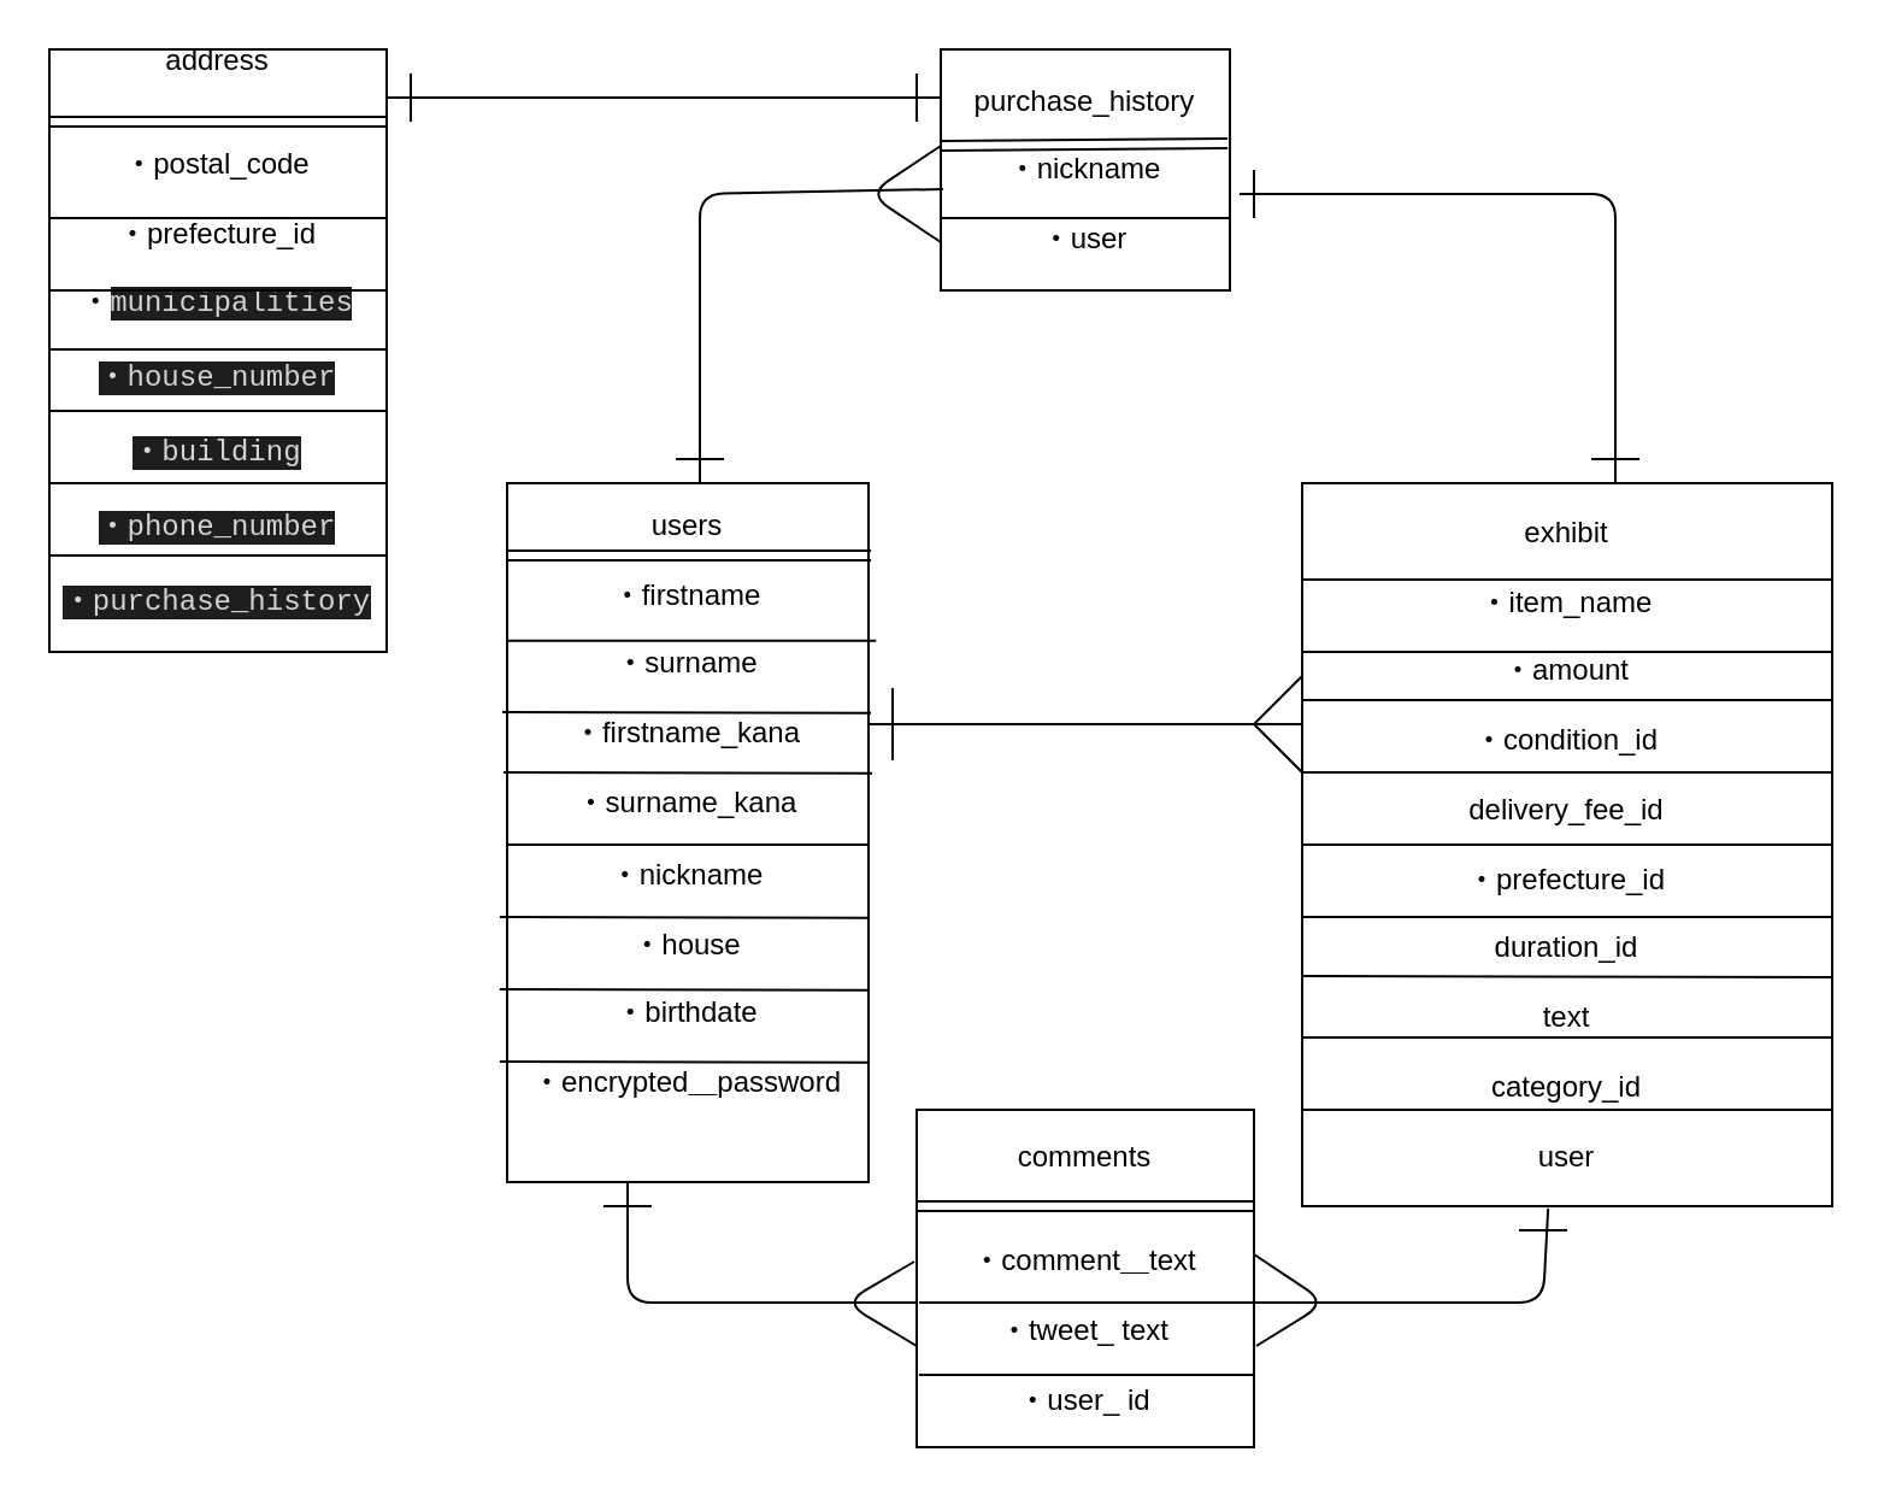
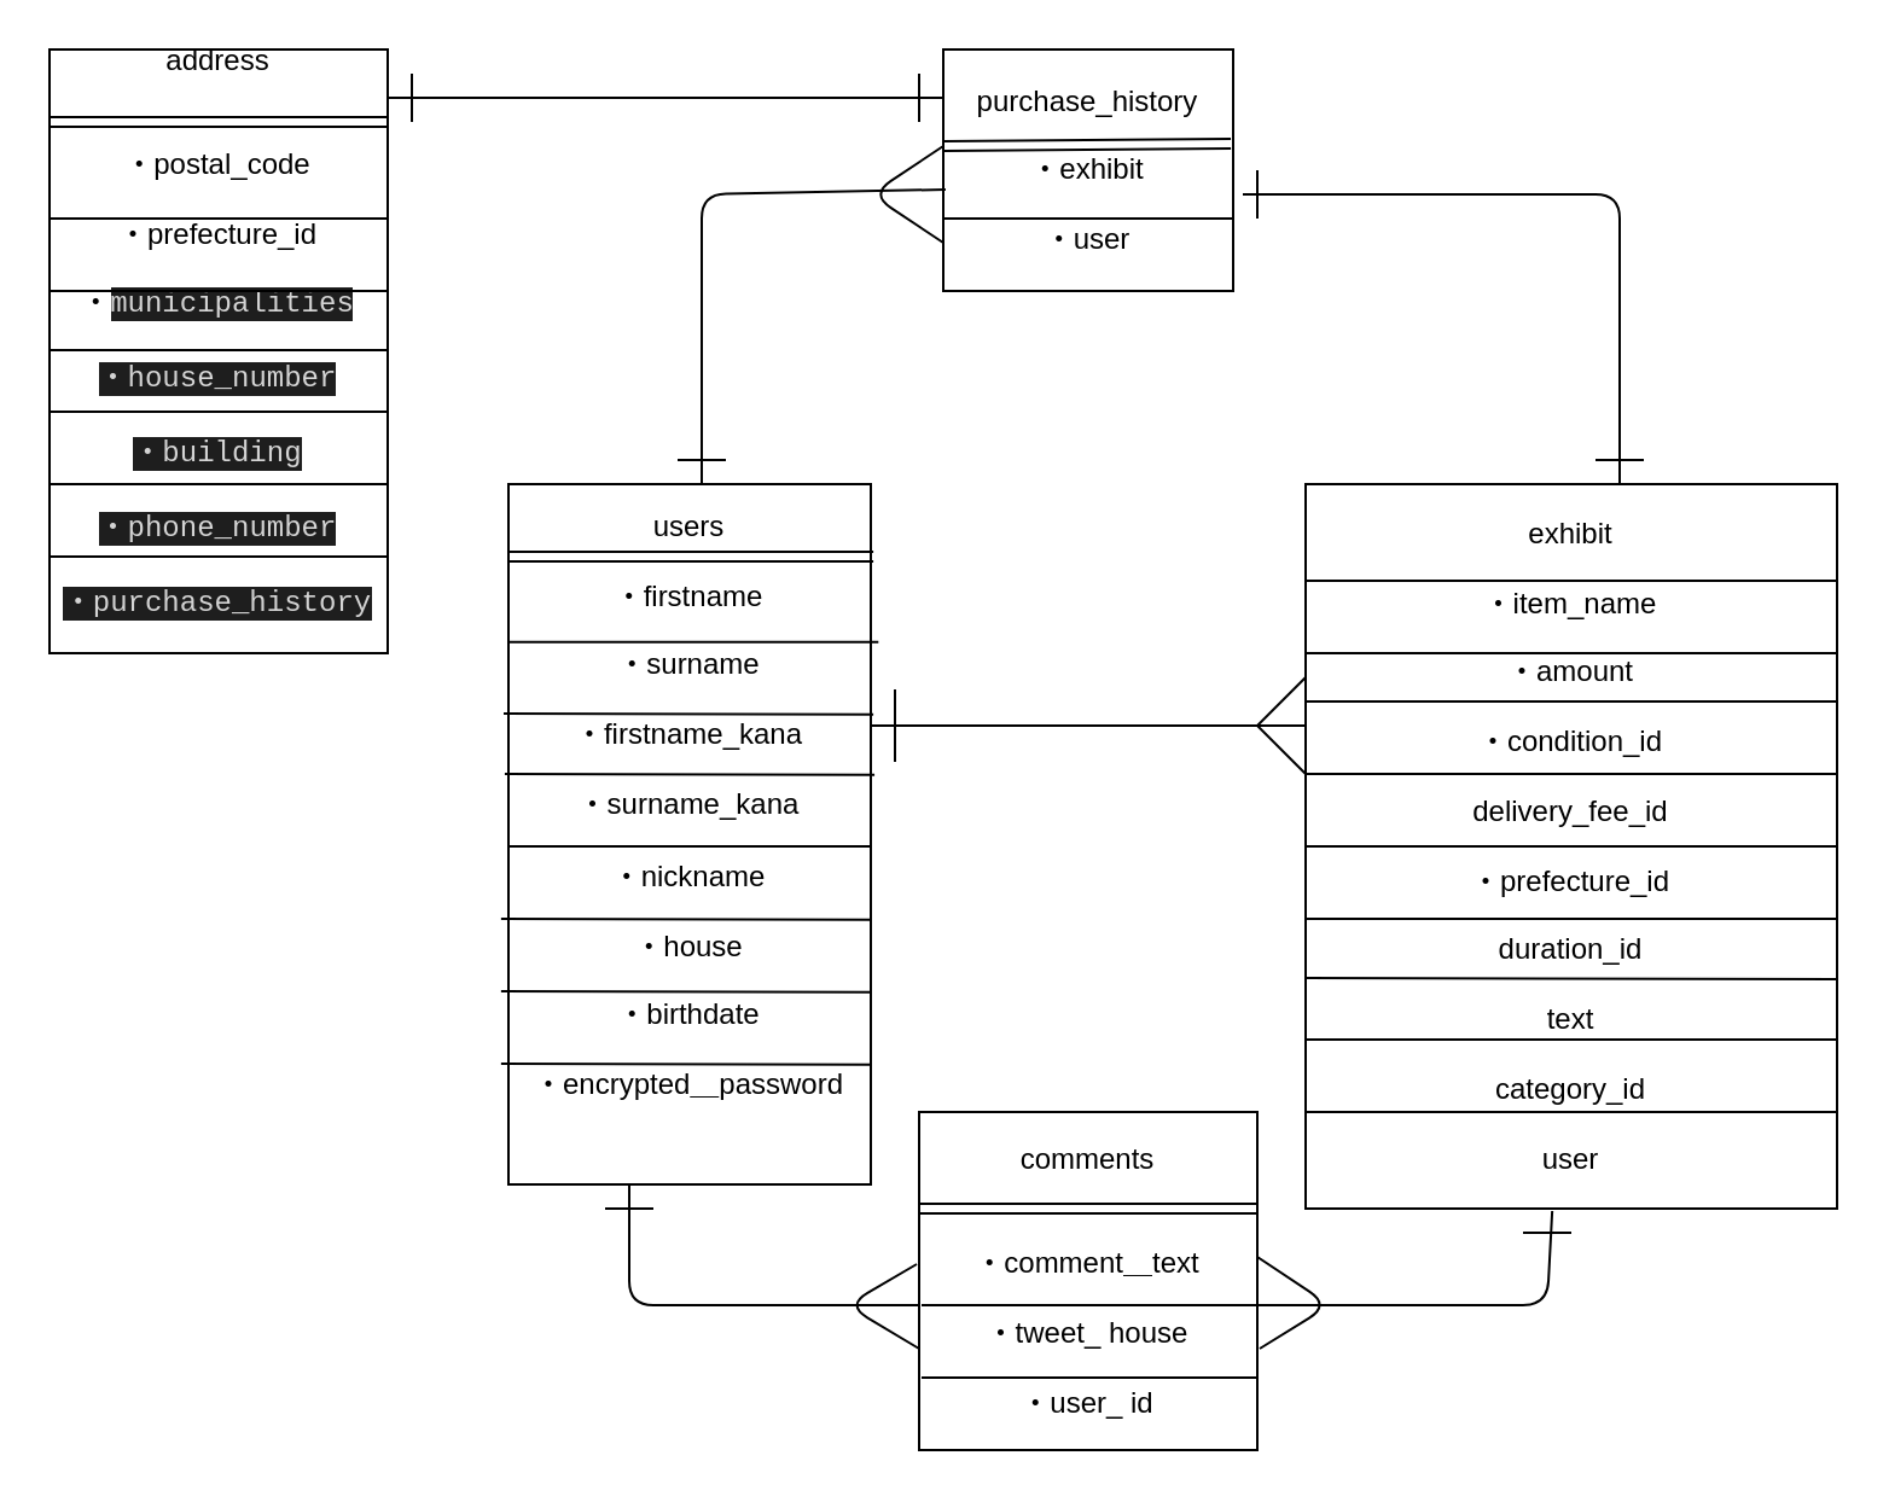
  <mxCell id="0" />
  <mxCell id="1" parent="0" />
  <mxCell id="2" value="" style="rounded=0;whiteSpace=wrap;html=1;" vertex="1" parent="1"><mxGeometry x="540" y="200" width="220" height="40" as="geometry" /></mxCell>
  <mxCell id="3" value="" style="rounded=0;whiteSpace=wrap;html=1;" vertex="1" parent="1"><mxGeometry x="540" y="460" width="220" height="40" as="geometry" /></mxCell>
- <mxCell id="4" value="comments&lt;br&gt;&lt;br&gt;&lt;br&gt;・comment＿text&lt;br&gt;&lt;br&gt;・tweet_ text&lt;br&gt;&lt;br&gt;・user_ id" style="whiteSpace=wrap;html=1;aspect=fixed;" vertex="1" parent="1"><mxGeometry x="380" y="460" width="140" height="140" as="geometry" /></mxCell>
+ <mxCell id="4" value="comments&lt;br&gt;&lt;br&gt;&lt;br&gt;・comment＿text&lt;br&gt;&lt;br&gt;・tweet_ house&lt;br&gt;&lt;br&gt;・user_ id" style="whiteSpace=wrap;html=1;aspect=fixed;" vertex="1" parent="1"><mxGeometry x="380" y="460" width="140" height="140" as="geometry" /></mxCell>
  <mxCell id="5" value="" style="endArrow=none;html=1;rounded=0;" edge="1" parent="1" target="6"><mxGeometry relative="1" as="geometry"><mxPoint x="350" y="300" as="sourcePoint" /><mxPoint x="510" y="300" as="targetPoint" /></mxGeometry></mxCell>
  <mxCell id="6" value="" style="line;strokeWidth=1;rotatable=0;dashed=0;labelPosition=right;align=left;verticalAlign=middle;spacingTop=0;spacingLeft=6;points=[];portConstraint=eastwest;" vertex="1" parent="1"><mxGeometry x="480" y="295" width="60" height="10" as="geometry" /></mxCell>
  <mxCell id="7" value="" style="endArrow=none;html=1;rounded=0;" edge="1" parent="1"><mxGeometry relative="1" as="geometry"><mxPoint x="540" y="320" as="sourcePoint" /><mxPoint x="540" y="280" as="targetPoint" /><Array as="points"><mxPoint x="520" y="300" /></Array></mxGeometry></mxCell>
  <mxCell id="8" value="users&lt;br&gt;&lt;br&gt;・firstname&lt;br&gt;&lt;br&gt;・surname&lt;br&gt;&lt;br&gt;・firstname_kana&lt;br&gt;&lt;br&gt;・surname_kana" style="whiteSpace=wrap;html=1;aspect=fixed;" vertex="1" parent="1"><mxGeometry x="210" y="200" width="150" height="150" as="geometry" /></mxCell>
  <mxCell id="9" value="" style="shape=link;html=1;entryX=1.007;entryY=0.2;entryDx=0;entryDy=0;entryPerimeter=0;" edge="1" parent="1" target="8"><mxGeometry width="100" relative="1" as="geometry"><mxPoint x="210" y="230" as="sourcePoint" /><mxPoint x="350" y="230" as="targetPoint" /></mxGeometry></mxCell>
  <mxCell id="10" value="" style="endArrow=none;html=1;entryX=1.021;entryY=0.436;entryDx=0;entryDy=0;entryPerimeter=0;exitX=0;exitY=0.436;exitDx=0;exitDy=0;exitPerimeter=0;" edge="1" parent="1" source="8" target="8"><mxGeometry width="50" height="50" relative="1" as="geometry"><mxPoint x="210" y="290" as="sourcePoint" /><mxPoint x="340" y="290" as="targetPoint" /></mxGeometry></mxCell>
  <mxCell id="11" value="" style="endArrow=none;html=1;entryX=1.007;entryY=0.636;entryDx=0;entryDy=0;entryPerimeter=0;" edge="1" parent="1" target="8"><mxGeometry width="50" height="50" relative="1" as="geometry"><mxPoint x="208" y="295" as="sourcePoint" /><mxPoint x="340" y="320" as="targetPoint" /></mxGeometry></mxCell>
  <mxCell id="12" value="" style="endArrow=none;html=1;" edge="1" parent="1" target="23"><mxGeometry width="50" height="50" relative="1" as="geometry"><mxPoint x="540" y="270" as="sourcePoint" /><mxPoint x="679" y="270" as="targetPoint" /></mxGeometry></mxCell>
  <mxCell id="13" value="" style="shape=link;html=1;" edge="1" parent="1"><mxGeometry width="100" relative="1" as="geometry"><mxPoint x="380" y="500" as="sourcePoint" /><mxPoint x="520" y="500" as="targetPoint" /></mxGeometry></mxCell>
  <mxCell id="14" value="" style="shape=link;html=1;" edge="1" parent="1"><mxGeometry width="100" relative="1" as="geometry"><mxPoint x="540" y="270" as="sourcePoint" /><mxPoint x="540" y="270" as="targetPoint" /></mxGeometry></mxCell>
  <mxCell id="15" value="" style="endArrow=none;html=1;" edge="1" parent="1" source="23"><mxGeometry width="50" height="50" relative="1" as="geometry"><mxPoint x="540" y="404.5" as="sourcePoint" /><mxPoint x="679" y="404.5" as="targetPoint" /></mxGeometry></mxCell>
  <mxCell id="16" value="" style="endArrow=none;html=1;" edge="1" parent="1"><mxGeometry width="50" height="50" relative="1" as="geometry"><mxPoint x="381" y="540" as="sourcePoint" /><mxPoint x="520" y="540" as="targetPoint" /></mxGeometry></mxCell>
  <mxCell id="17" value="" style="endArrow=none;html=1;" edge="1" parent="1"><mxGeometry width="50" height="50" relative="1" as="geometry"><mxPoint x="381" y="570" as="sourcePoint" /><mxPoint x="520" y="570" as="targetPoint" /></mxGeometry></mxCell>
  <mxCell id="18" value="" style="endArrow=none;html=1;" edge="1" parent="1"><mxGeometry width="50" height="50" relative="1" as="geometry"><mxPoint x="380" y="540" as="sourcePoint" /><mxPoint x="260" y="370" as="targetPoint" /><Array as="points"><mxPoint x="320" y="540" /><mxPoint x="260" y="540" /></Array></mxGeometry></mxCell>
  <mxCell id="19" value="" style="endArrow=none;html=1;entryX=1.007;entryY=0.7;entryDx=0;entryDy=0;entryPerimeter=0;" edge="1" parent="1" target="4"><mxGeometry width="50" height="50" relative="1" as="geometry"><mxPoint x="520" y="520" as="sourcePoint" /><mxPoint x="570" y="490" as="targetPoint" /><Array as="points"><mxPoint x="550" y="540" /></Array></mxGeometry></mxCell>
  <mxCell id="20" value="" style="endArrow=none;html=1;exitX=0;exitY=0.7;exitDx=0;exitDy=0;exitPerimeter=0;entryX=-0.007;entryY=0.45;entryDx=0;entryDy=0;entryPerimeter=0;" edge="1" parent="1" source="4" target="4"><mxGeometry width="50" height="50" relative="1" as="geometry"><mxPoint x="380" y="570" as="sourcePoint" /><mxPoint x="370" y="530" as="targetPoint" /><Array as="points"><mxPoint x="350" y="540" /></Array></mxGeometry></mxCell>
  <mxCell id="21" value="" style="endArrow=none;html=1;" edge="1" parent="1"><mxGeometry width="50" height="50" relative="1" as="geometry"><mxPoint x="360" y="315" as="sourcePoint" /><mxPoint x="360" y="305" as="targetPoint" /><Array as="points"><mxPoint x="360" y="285" /></Array></mxGeometry></mxCell>
  <mxCell id="22" value="・nickname&lt;br&gt;&lt;br&gt;・house&lt;br&gt;&lt;br&gt;・birthdate&lt;br&gt;&lt;br&gt;・encrypted＿password&lt;br&gt;&lt;br&gt;&lt;br&gt;" style="rounded=0;whiteSpace=wrap;html=1;" vertex="1" parent="1"><mxGeometry x="210" y="350" width="150" height="140" as="geometry" /></mxCell>
  <mxCell id="23" value="exhibit&lt;br&gt;&lt;br&gt;・item_name&lt;br&gt;&lt;br&gt;・amount&lt;br&gt;&lt;br&gt;・condition_id&lt;br&gt;&lt;br&gt;delivery_fee_id&lt;br&gt;&lt;br&gt;・prefecture_id&lt;br&gt;&lt;br&gt;duration_id&lt;br&gt;&lt;br&gt;text&lt;br&gt;&lt;br&gt;category_id&lt;br&gt;&lt;br&gt;user" style="whiteSpace=wrap;html=1;aspect=fixed;" vertex="1" parent="1"><mxGeometry x="540" y="240" width="220" height="220" as="geometry" /></mxCell>
  <mxCell id="24" value="" style="endArrow=none;html=1;" edge="1" parent="1" target="23"><mxGeometry width="50" height="50" relative="1" as="geometry"><mxPoint x="540" y="404.5" as="sourcePoint" /><mxPoint x="679" y="404.5" as="targetPoint" /></mxGeometry></mxCell>
  <mxCell id="25" value="" style="endArrow=none;html=1;" edge="1" parent="1"><mxGeometry width="50" height="50" relative="1" as="geometry"><mxPoint x="540" y="270" as="sourcePoint" /><mxPoint x="760" y="270" as="targetPoint" /></mxGeometry></mxCell>
  <mxCell id="26" value="" style="endArrow=none;html=1;" edge="1" parent="1"><mxGeometry width="50" height="50" relative="1" as="geometry"><mxPoint x="540" y="290" as="sourcePoint" /><mxPoint x="760" y="290" as="targetPoint" /></mxGeometry></mxCell>
  <mxCell id="27" value="" style="endArrow=none;html=1;" edge="1" parent="1"><mxGeometry width="50" height="50" relative="1" as="geometry"><mxPoint x="540" y="320" as="sourcePoint" /><mxPoint x="760" y="320" as="targetPoint" /></mxGeometry></mxCell>
  <mxCell id="28" value="" style="endArrow=none;html=1;" edge="1" parent="1"><mxGeometry width="50" height="50" relative="1" as="geometry"><mxPoint x="540" y="380" as="sourcePoint" /><mxPoint x="760" y="380" as="targetPoint" /></mxGeometry></mxCell>
  <mxCell id="29" value="" style="endArrow=none;html=1;" edge="1" parent="1"><mxGeometry width="50" height="50" relative="1" as="geometry"><mxPoint x="540" y="404.5" as="sourcePoint" /><mxPoint x="760" y="405" as="targetPoint" /></mxGeometry></mxCell>
  <mxCell id="30" value="" style="endArrow=none;html=1;entryX=1;entryY=0.5;entryDx=0;entryDy=0;" edge="1" parent="1" target="23"><mxGeometry width="50" height="50" relative="1" as="geometry"><mxPoint x="540" y="350" as="sourcePoint" /><mxPoint x="750" y="350" as="targetPoint" /></mxGeometry></mxCell>
  <mxCell id="31" value="" style="endArrow=none;html=1;" edge="1" parent="1"><mxGeometry width="50" height="50" relative="1" as="geometry"><mxPoint x="540" y="430" as="sourcePoint" /><mxPoint x="760" y="430" as="targetPoint" /></mxGeometry></mxCell>
  <mxCell id="32" value="" style="endArrow=none;html=1;entryX=0.464;entryY=1.025;entryDx=0;entryDy=0;entryPerimeter=0;" edge="1" parent="1" target="3"><mxGeometry width="50" height="50" relative="1" as="geometry"><mxPoint x="520" y="540" as="sourcePoint" /><mxPoint x="620" y="510" as="targetPoint" /><Array as="points"><mxPoint x="640" y="540" /></Array></mxGeometry></mxCell>
  <mxCell id="33" value="" style="endArrow=none;html=1;entryX=1.007;entryY=0.636;entryDx=0;entryDy=0;entryPerimeter=0;" edge="1" parent="1"><mxGeometry width="50" height="50" relative="1" as="geometry"><mxPoint x="208.48" y="320" as="sourcePoint" /><mxPoint x="361.53" y="320.4" as="targetPoint" /></mxGeometry></mxCell>
  <mxCell id="34" value="" style="endArrow=none;html=1;entryX=1.007;entryY=0.636;entryDx=0;entryDy=0;entryPerimeter=0;" edge="1" parent="1"><mxGeometry width="50" height="50" relative="1" as="geometry"><mxPoint x="206.95" y="440" as="sourcePoint" /><mxPoint x="360" y="440.4" as="targetPoint" /></mxGeometry></mxCell>
  <mxCell id="35" value="" style="endArrow=none;html=1;entryX=1.007;entryY=0.636;entryDx=0;entryDy=0;entryPerimeter=0;" edge="1" parent="1"><mxGeometry width="50" height="50" relative="1" as="geometry"><mxPoint x="206.95" y="410" as="sourcePoint" /><mxPoint x="360" y="410.4" as="targetPoint" /></mxGeometry></mxCell>
  <mxCell id="36" value="" style="endArrow=none;html=1;entryX=1.007;entryY=0.636;entryDx=0;entryDy=0;entryPerimeter=0;" edge="1" parent="1"><mxGeometry width="50" height="50" relative="1" as="geometry"><mxPoint x="206.95" y="380" as="sourcePoint" /><mxPoint x="360" y="380.4" as="targetPoint" /></mxGeometry></mxCell>
- <mxCell id="37" value="purchase_history&lt;br&gt;&lt;br&gt;・nickname&lt;br&gt;&lt;br&gt;・user" style="rounded=0;whiteSpace=wrap;html=1;" vertex="1" parent="1"><mxGeometry x="390" y="20" width="120" height="100" as="geometry" /></mxCell>
+ <mxCell id="37" value="purchase_history&lt;br&gt;&lt;br&gt;・exhibit&lt;br&gt;&lt;br&gt;・user" style="rounded=0;whiteSpace=wrap;html=1;" vertex="1" parent="1"><mxGeometry x="390" y="20" width="120" height="100" as="geometry" /></mxCell>
  <mxCell id="38" value="" style="endArrow=none;html=1;" edge="1" parent="1"><mxGeometry width="50" height="50" relative="1" as="geometry"><mxPoint x="390" y="90" as="sourcePoint" /><mxPoint x="510" y="90" as="targetPoint" /></mxGeometry></mxCell>
  <mxCell id="39" value="" style="shape=link;html=1;entryX=0.992;entryY=0.39;entryDx=0;entryDy=0;entryPerimeter=0;" edge="1" parent="1" target="37"><mxGeometry width="100" relative="1" as="geometry"><mxPoint x="390" y="60" as="sourcePoint" /><mxPoint x="500" y="60" as="targetPoint" /></mxGeometry></mxCell>
  <mxCell id="40" value="&lt;br&gt;address&lt;br&gt;&lt;br&gt;&lt;br&gt;・postal_code&lt;br&gt;&lt;br&gt;・prefecture_id&lt;br&gt;&lt;br&gt;・&lt;span style=&quot;background-color: rgb(30 , 30 , 30) ; color: rgb(212 , 212 , 212) ; font-family: &amp;#34;menlo&amp;#34; , &amp;#34;monaco&amp;#34; , &amp;#34;courier new&amp;#34; , monospace&quot;&gt;municipalities&lt;br&gt;&lt;br&gt;・house_number&lt;br&gt;&lt;br&gt;・building&lt;br&gt;&lt;br&gt;・phone_number&lt;br&gt;&lt;br&gt;・purchase_history&lt;br&gt;&lt;br&gt;&lt;br&gt;&lt;/span&gt;" style="rounded=0;whiteSpace=wrap;html=1;" vertex="1" parent="1"><mxGeometry x="20" y="20" width="140" height="250" as="geometry" /></mxCell>
  <mxCell id="41" value="" style="shape=link;html=1;" edge="1" parent="1"><mxGeometry width="100" relative="1" as="geometry"><mxPoint x="160" y="50" as="sourcePoint" /><mxPoint x="20" y="50" as="targetPoint" /></mxGeometry></mxCell>
  <mxCell id="42" value="" style="endArrow=none;html=1;" edge="1" parent="1"><mxGeometry width="50" height="50" relative="1" as="geometry"><mxPoint x="20" y="230" as="sourcePoint" /><mxPoint x="160" y="230" as="targetPoint" /></mxGeometry></mxCell>
  <mxCell id="43" value="" style="endArrow=none;html=1;" edge="1" parent="1"><mxGeometry width="50" height="50" relative="1" as="geometry"><mxPoint x="20" y="200" as="sourcePoint" /><mxPoint x="160" y="200" as="targetPoint" /></mxGeometry></mxCell>
  <mxCell id="44" value="" style="endArrow=none;html=1;" edge="1" parent="1"><mxGeometry width="50" height="50" relative="1" as="geometry"><mxPoint x="20" y="170" as="sourcePoint" /><mxPoint x="160" y="170" as="targetPoint" /></mxGeometry></mxCell>
  <mxCell id="45" value="" style="endArrow=none;html=1;" edge="1" parent="1"><mxGeometry width="50" height="50" relative="1" as="geometry"><mxPoint x="20" y="144.5" as="sourcePoint" /><mxPoint x="160" y="144.5" as="targetPoint" /></mxGeometry></mxCell>
  <mxCell id="46" value="" style="endArrow=none;html=1;" edge="1" parent="1"><mxGeometry width="50" height="50" relative="1" as="geometry"><mxPoint x="20" y="120" as="sourcePoint" /><mxPoint x="160" y="120" as="targetPoint" /></mxGeometry></mxCell>
  <mxCell id="47" value="" style="endArrow=none;html=1;" edge="1" parent="1"><mxGeometry width="50" height="50" relative="1" as="geometry"><mxPoint x="20" y="90" as="sourcePoint" /><mxPoint x="160" y="90" as="targetPoint" /></mxGeometry></mxCell>
  <mxCell id="48" value="" style="endArrow=none;html=1;entryX=0.008;entryY=0.58;entryDx=0;entryDy=0;entryPerimeter=0;" edge="1" parent="1" target="37"><mxGeometry width="50" height="50" relative="1" as="geometry"><mxPoint x="290" y="200" as="sourcePoint" /><mxPoint x="290" y="30" as="targetPoint" /><Array as="points"><mxPoint x="290" y="80" /></Array></mxGeometry></mxCell>
  <mxCell id="49" value="" style="endArrow=none;html=1;" edge="1" parent="1"><mxGeometry width="50" height="50" relative="1" as="geometry"><mxPoint x="390" y="100" as="sourcePoint" /><mxPoint x="390" y="60" as="targetPoint" /><Array as="points"><mxPoint x="360" y="80" /></Array></mxGeometry></mxCell>
  <mxCell id="50" value="" style="endArrow=none;html=1;" edge="1" parent="1"><mxGeometry width="50" height="50" relative="1" as="geometry"><mxPoint x="670" y="200" as="sourcePoint" /><mxPoint x="514" y="80" as="targetPoint" /><Array as="points"><mxPoint x="670" y="80" /></Array></mxGeometry></mxCell>
  <mxCell id="51" value="" style="endArrow=none;html=1;" edge="1" parent="1"><mxGeometry width="50" height="50" relative="1" as="geometry"><mxPoint x="160" y="40" as="sourcePoint" /><mxPoint x="390" y="40" as="targetPoint" /><Array as="points"><mxPoint x="270" y="40" /></Array></mxGeometry></mxCell>
  <mxCell id="52" value="" style="endArrow=none;html=1;" edge="1" parent="1"><mxGeometry width="50" height="50" relative="1" as="geometry"><mxPoint x="520" y="90" as="sourcePoint" /><mxPoint x="520" y="70" as="targetPoint" /></mxGeometry></mxCell>
  <mxCell id="53" value="" style="endArrow=none;html=1;" edge="1" parent="1"><mxGeometry width="50" height="50" relative="1" as="geometry"><mxPoint x="370" y="315" as="sourcePoint" /><mxPoint x="370" y="285" as="targetPoint" /><Array as="points"><mxPoint x="370" y="305" /></Array></mxGeometry></mxCell>
  <mxCell id="54" value="" style="endArrow=none;html=1;" edge="1" parent="1"><mxGeometry width="50" height="50" relative="1" as="geometry"><mxPoint x="170" y="50" as="sourcePoint" /><mxPoint x="170" y="30" as="targetPoint" /></mxGeometry></mxCell>
  <mxCell id="55" value="" style="endArrow=none;html=1;" edge="1" parent="1"><mxGeometry width="50" height="50" relative="1" as="geometry"><mxPoint x="380" y="50" as="sourcePoint" /><mxPoint x="380" y="30" as="targetPoint" /></mxGeometry></mxCell>
  <mxCell id="56" value="" style="endArrow=none;html=1;" edge="1" parent="1"><mxGeometry width="50" height="50" relative="1" as="geometry"><mxPoint x="280" y="190" as="sourcePoint" /><mxPoint x="300" y="190" as="targetPoint" /></mxGeometry></mxCell>
  <mxCell id="57" value="" style="endArrow=none;html=1;" edge="1" parent="1"><mxGeometry width="50" height="50" relative="1" as="geometry"><mxPoint x="660" y="190" as="sourcePoint" /><mxPoint x="680" y="190" as="targetPoint" /></mxGeometry></mxCell>
  <mxCell id="58" value="" style="endArrow=none;html=1;" edge="1" parent="1"><mxGeometry width="50" height="50" relative="1" as="geometry"><mxPoint x="430" y="300" as="sourcePoint" /><mxPoint x="450" y="300" as="targetPoint" /></mxGeometry></mxCell>
  <mxCell id="59" value="" style="endArrow=none;html=1;" edge="1" parent="1"><mxGeometry width="50" height="50" relative="1" as="geometry"><mxPoint x="250" y="500" as="sourcePoint" /><mxPoint x="270" y="500" as="targetPoint" /></mxGeometry></mxCell>
  <mxCell id="60" value="" style="endArrow=none;html=1;" edge="1" parent="1"><mxGeometry width="50" height="50" relative="1" as="geometry"><mxPoint x="630" y="510" as="sourcePoint" /><mxPoint x="650" y="510" as="targetPoint" /></mxGeometry></mxCell>
